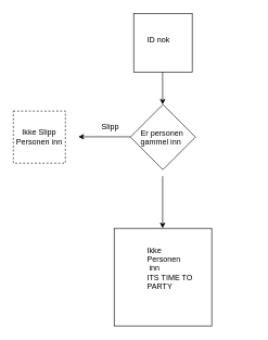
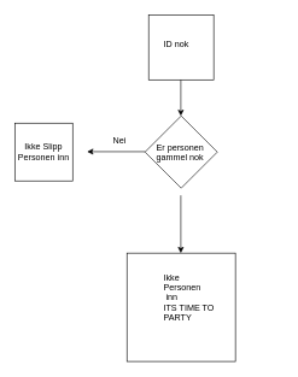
  <mxCell id="0" />
  <mxCell id="1" parent="0" />
  <mxCell id="2" value="" style="whiteSpace=wrap;html=1;aspect=fixed;" vertex="1" parent="1"><mxGeometry x="205" y="20" width="90" height="90" as="geometry" /></mxCell>
  <mxCell id="3" value="" style="whiteSpace=wrap;html=1;aspect=fixed;" vertex="1" parent="1"><mxGeometry x="175" y="350" width="150" height="150" as="geometry" /></mxCell>
  <mxCell id="4" value="" style="rhombus;whiteSpace=wrap;html=1;" vertex="1" parent="1"><mxGeometry x="200" y="160" width="100" height="100" as="geometry" /></mxCell>
  <mxCell id="5" value="" style="endArrow=classic;html=1;" edge="1" parent="1"><mxGeometry width="50" height="50" relative="1" as="geometry"><mxPoint x="200" y="209.5" as="sourcePoint" /><mxPoint x="120" y="209.5" as="targetPoint" /></mxGeometry></mxCell>
- <mxCell id="6" value="Slipp" style="text;strokeColor=none;fillColor=none;align=left;verticalAlign=top;spacingLeft=4;spacingRight=4;overflow=hidden;rotatable=0;points=[[0,0.5],[1,0.5]];portConstraint=eastwest;" vertex="1" parent="1"><mxGeometry x="150" y="180" width="60" height="26" as="geometry" /></mxCell>
+ <mxCell id="6" value="Nei" style="text;strokeColor=none;fillColor=none;align=left;verticalAlign=top;spacingLeft=4;spacingRight=4;overflow=hidden;rotatable=0;points=[[0,0.5],[1,0.5]];portConstraint=eastwest;" vertex="1" parent="1"><mxGeometry x="150" y="180" width="60" height="26" as="geometry" /></mxCell>
  <mxCell id="7" value="" style="endArrow=classic;html=1;" edge="1" parent="1"><mxGeometry width="50" height="50" relative="1" as="geometry"><mxPoint x="249.5" y="110" as="sourcePoint" /><mxPoint x="249.5" y="160" as="targetPoint" /></mxGeometry></mxCell>
  <mxCell id="8" value="" style="endArrow=classic;html=1;" edge="1" parent="1"><mxGeometry width="50" height="50" relative="1" as="geometry"><mxPoint x="249.5" y="270" as="sourcePoint" /><mxPoint x="249.5" y="350" as="targetPoint" /></mxGeometry></mxCell>
  <mxCell id="9" value="ID nok" style="text;strokeColor=none;fillColor=none;align=left;verticalAlign=top;spacingLeft=4;spacingRight=4;overflow=hidden;rotatable=0;points=[[0,0.5],[1,0.5]];portConstraint=eastwest;" vertex="1" parent="1"><mxGeometry x="220" y="47" width="140" height="53" as="geometry" /></mxCell>
- <mxCell id="10" value="Er personen&#10;gammel inn&#10;" style="text;strokeColor=none;fillColor=none;align=left;verticalAlign=top;spacingLeft=4;spacingRight=4;overflow=hidden;rotatable=0;points=[[0,0.5],[1,0.5]];portConstraint=eastwest;" vertex="1" parent="1"><mxGeometry x="210" y="190" width="80" height="55" as="geometry" /></mxCell>
+ <mxCell id="10" value="Er personen&#10;gammel nok&#10;" style="text;strokeColor=none;fillColor=none;align=left;verticalAlign=top;spacingLeft=4;spacingRight=4;overflow=hidden;rotatable=0;points=[[0,0.5],[1,0.5]];portConstraint=eastwest;" vertex="1" parent="1"><mxGeometry x="210" y="190" width="80" height="55" as="geometry" /></mxCell>
  <mxCell id="11" value="Ikke &#10;Personen&#10; inn&#10;ITS TIME TO &#10;PARTY" style="text;strokeColor=none;fillColor=none;align=left;verticalAlign=top;spacingLeft=4;spacingRight=4;overflow=hidden;rotatable=0;points=[[0,0.5],[1,0.5]];portConstraint=eastwest;" vertex="1" parent="1"><mxGeometry x="220" y="370" width="170" height="100" as="geometry" /></mxCell>
- <mxCell id="12" value="Ikke Slipp Personen inn" style="whiteSpace=wrap;html=1;aspect=fixed;dashed=1;" vertex="1" parent="1"><mxGeometry x="20" y="170" width="80" height="80" as="geometry" /></mxCell>
+ <mxCell id="12" value="Ikke Slipp Personen inn" style="whiteSpace=wrap;html=1;aspect=fixed;" vertex="1" parent="1"><mxGeometry x="20" y="170" width="80" height="80" as="geometry" /></mxCell>
